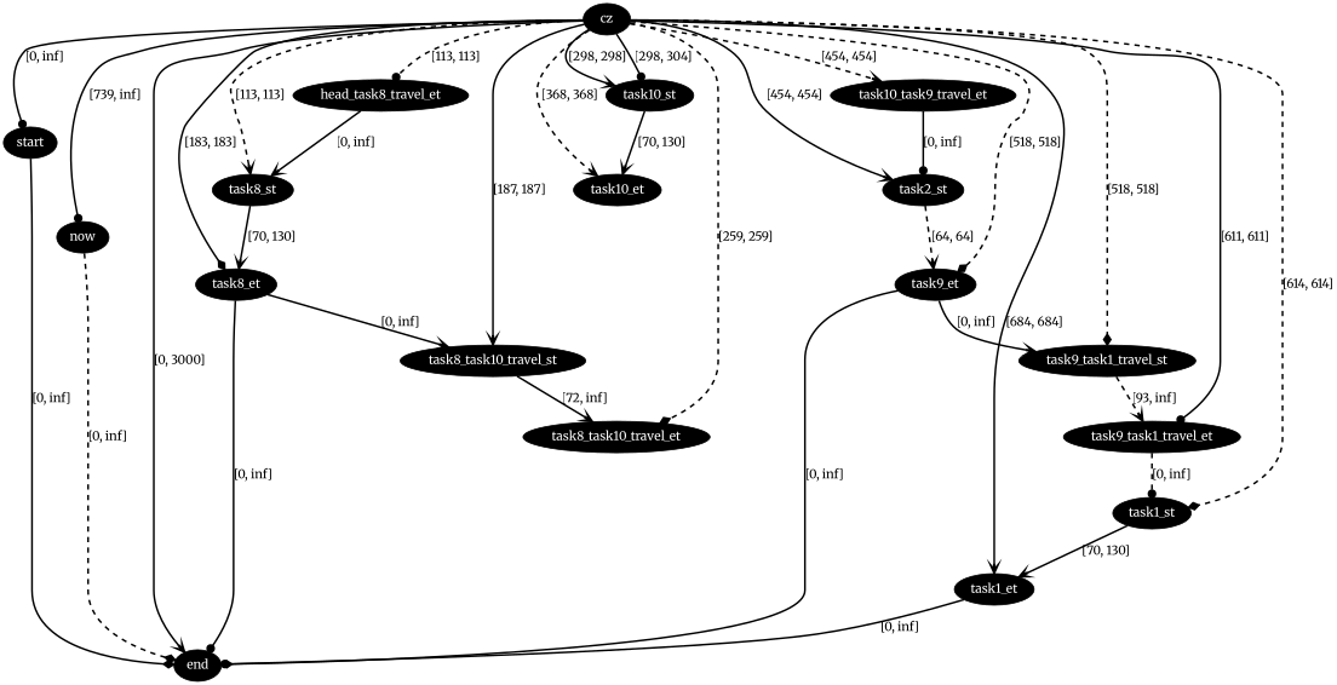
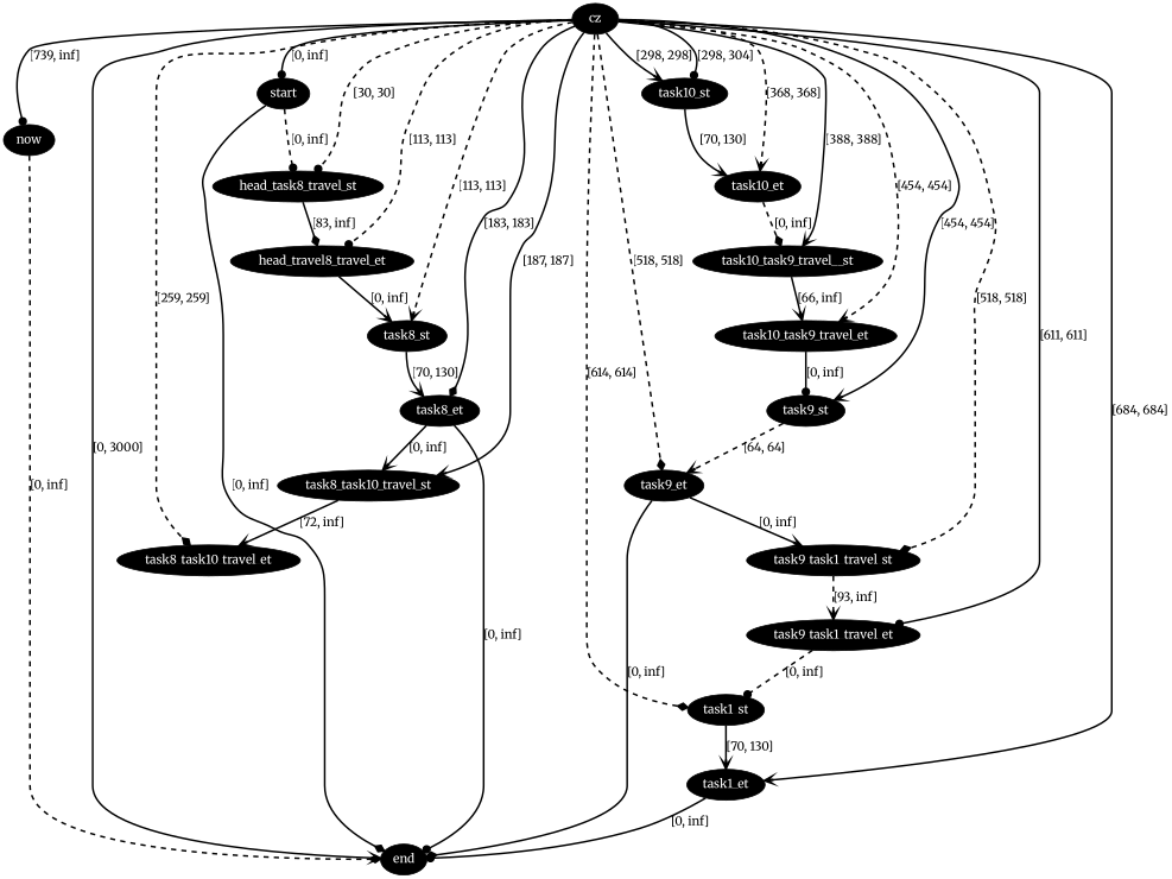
  digraph {
    fontname=Merriweather
    node [fillcolor=black fontcolor=white fontname=Merriweather style=filled]
    edge [arrowhead=vee color=black fontname=Merriweather penwidth=2 style=solid]
    n1 [label=cz]
    n2 [label=start]
    n3 [label=now]
    n4 [label=end]
-   n6 [label=head_task8_travel_et]
+   n5 [label=head_task8_travel_st]
+   n6 [label=head_travel8_travel_et]
    n7 [label=task8_st]
    n8 [label=task8_et]
-   n9 [label=task2_st]
+   n9 [label=task9_st]
    n10 [label=task9_et]
    n11 [label=task10_st]
    n12 [label=task10_et]
    n13 [label=task8_task10_travel_st]
    n14 [label=task8_task10_travel_et]
+   n15 [label=task10_task9_travel__st]
    n16 [label=task10_task9_travel_et]
    n17 [label=task9_task1_travel_st]
    n18 [label=task9_task1_travel_et]
    n19 [label=task1_st]
    n20 [label=task1_et]
    n1 -> n2 [arrowhead=dot label="[0, inf]" style=bold]
    n1 -> n3 [arrowhead=dot label="[739, inf]"]
    n1 -> n4 [label="[0, 3000]" style=bold]
+   n1 -> n5 [arrowhead=dot label="[30, 30]" style=dashed]
    n1 -> n6 [arrowhead=dot label="[113, 113]" style=dashed]
    n1 -> n7 [label="[113, 113]" style=dashed]
    n1 -> n8 [arrowhead=diamond label="[183, 183]" style=bold]
    n1 -> n9 [label="[454, 454]"]
    n1 -> n10 [arrowhead=diamond label="[518, 518]" style=dashed]
    n1 -> n11 [label="[298, 298]"]
    n1 -> n11 [arrowhead=dot label="[298, 304]" style=bold]
    n1 -> n12 [label="[368, 368]" style=dashed]
    n1 -> n13 [label="[187, 187]"]
    n1 -> n14 [arrowhead=diamond label="[259, 259]" style=dashed]
+   n1 -> n15 [label="[388, 388]" style=bold]
    n1 -> n16 [label="[454, 454]" style=dashed]
    n1 -> n17 [arrowhead=diamond label="[518, 518]" style=dashed]
    n1 -> n18 [arrowhead=dot label="[611, 611]"]
    n1 -> n19 [arrowhead=diamond label="[614, 614]" style=dashed]
    n1 -> n20 [label="[684, 684]"]
    n2 -> n4 [arrowhead=diamond label="[0, inf]" style=bold]
+   n2 -> n5 [arrowhead=dot label="[0, inf]" style=dashed]
    n3 -> n4 [arrowhead=diamond label="[0, inf]" style=dashed]
+   n5 -> n6 [arrowhead=diamond label="[83, inf]" style=bold]
    n6 -> n7 [label="[0, inf]"]
    n7 -> n8 [label="[70, 130]" style=bold]
    n8 -> n4 [arrowhead=dot label="[0, inf]"]
    n8 -> n13 [label="[0, inf]"]
    n9 -> n10 [label="[64, 64]" style=dashed]
    n10 -> n4 [arrowhead=diamond label="[0, inf]"]
    n10 -> n17 [label="[0, inf]"]
    n11 -> n12 [label="[70, 130]"]
+   n12 -> n15 [arrowhead=diamond label="[0, inf]" style=dashed]
    n13 -> n14 [label="[72, inf]"]
+   n15 -> n16 [label="[66, inf]" style=bold]
    n16 -> n9 [arrowhead=dot label="[0, inf]"]
    n17 -> n18 [label="[93, inf]" style=dashed]
    n18 -> n19 [arrowhead=dot label="[0, inf]" style=dashed]
    n19 -> n20 [label="[70, 130]"]
    n20 -> n4 [arrowhead=dot label="[0, inf]"]
  }
